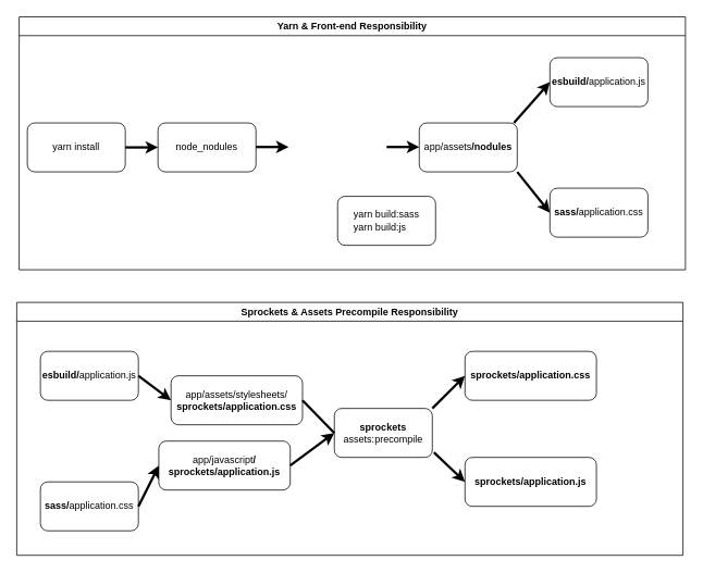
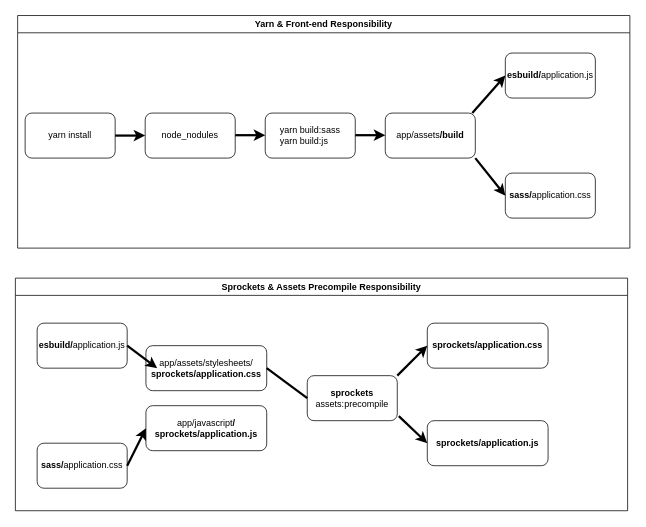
  <mxCell id="0" />
  <mxCell id="1" parent="0" />
  <mxCell id="2" value="yarn install" style="rounded=1;whiteSpace=wrap;html=1;" vertex="1" parent="1"><mxGeometry x="33" y="150" width="120" height="60" as="geometry" /></mxCell>
  <mxCell id="3" value="node_nodules" style="rounded=1;whiteSpace=wrap;html=1;" vertex="1" parent="1"><mxGeometry x="193" y="150" width="120" height="60" as="geometry" /></mxCell>
- <mxCell id="4" value="&lt;div style=&quot;text-align: left;&quot;&gt;&lt;span style=&quot;background-color: initial;&quot;&gt;yarn build:sass&lt;/span&gt;&lt;/div&gt;&lt;div style=&quot;text-align: left;&quot;&gt;&lt;span style=&quot;background-color: initial;&quot;&gt;yarn build:js&lt;/span&gt;&lt;/div&gt;" style="rounded=1;whiteSpace=wrap;html=1;" vertex="1" parent="1"><mxGeometry x="413" y="240" width="120" height="60" as="geometry" /></mxCell>
- <mxCell id="5" value="app/assets&lt;b&gt;/nodules&lt;/b&gt;" style="rounded=1;whiteSpace=wrap;html=1;" vertex="1" parent="1"><mxGeometry x="513" y="150" width="120" height="60" as="geometry" /></mxCell>
+ <mxCell id="4" value="&lt;div style=&quot;text-align: left;&quot;&gt;&lt;span style=&quot;background-color: initial;&quot;&gt;yarn build:sass&lt;/span&gt;&lt;/div&gt;&lt;div style=&quot;text-align: left;&quot;&gt;&lt;span style=&quot;background-color: initial;&quot;&gt;yarn build:js&lt;/span&gt;&lt;/div&gt;" style="rounded=1;whiteSpace=wrap;html=1;" vertex="1" parent="1"><mxGeometry x="353" y="150" width="120" height="60" as="geometry" /></mxCell>
+ <mxCell id="5" value="app/assets&lt;b&gt;/build&lt;/b&gt;" style="rounded=1;whiteSpace=wrap;html=1;" vertex="1" parent="1"><mxGeometry x="513" y="150" width="120" height="60" as="geometry" /></mxCell>
  <mxCell id="6" value="&lt;b&gt;esbuild/&lt;/b&gt;application.js" style="rounded=1;whiteSpace=wrap;html=1;" vertex="1" parent="1"><mxGeometry x="673" y="70" width="120" height="60" as="geometry" /></mxCell>
  <mxCell id="7" value="Yarn &amp;amp; Front-end Responsibility" style="swimlane;whiteSpace=wrap;html=1;" vertex="1" parent="1"><mxGeometry x="23" y="20" width="816" height="310" as="geometry" /></mxCell>
  <mxCell id="8" value="" style="endArrow=classic;html=1;rounded=0;exitX=1;exitY=0.5;exitDx=0;exitDy=0;entryX=0;entryY=0.5;entryDx=0;entryDy=0;strokeWidth=3;" edge="1" parent="7"><mxGeometry width="50" height="50" relative="1" as="geometry"><mxPoint x="290" y="159.5" as="sourcePoint" /><mxPoint x="330" y="159.5" as="targetPoint" /></mxGeometry></mxCell>
  <mxCell id="9" value="" style="endArrow=classic;html=1;rounded=0;exitX=1;exitY=0.5;exitDx=0;exitDy=0;entryX=0;entryY=0.5;entryDx=0;entryDy=0;strokeWidth=3;" edge="1" parent="7"><mxGeometry width="50" height="50" relative="1" as="geometry"><mxPoint x="450" y="159.5" as="sourcePoint" /><mxPoint x="490" y="159.5" as="targetPoint" /></mxGeometry></mxCell>
  <mxCell id="10" value="&lt;b&gt;sass/&lt;/b&gt;application.css" style="rounded=1;whiteSpace=wrap;html=1;" vertex="1" parent="7"><mxGeometry x="650" y="210" width="120" height="60" as="geometry" /></mxCell>
  <mxCell id="11" value="" style="endArrow=classic;html=1;rounded=0;exitX=1;exitY=0.5;exitDx=0;exitDy=0;entryX=0;entryY=0.5;entryDx=0;entryDy=0;strokeWidth=3;" edge="1" parent="1" source="2" target="3"><mxGeometry width="50" height="50" relative="1" as="geometry"><mxPoint x="369" y="160" as="sourcePoint" /><mxPoint x="419" y="110" as="targetPoint" /></mxGeometry></mxCell>
  <mxCell id="12" value="" style="endArrow=classic;html=1;rounded=0;entryX=0;entryY=0.5;entryDx=0;entryDy=0;strokeWidth=3;" edge="1" parent="1" target="6"><mxGeometry width="50" height="50" relative="1" as="geometry"><mxPoint x="629" y="150" as="sourcePoint" /><mxPoint x="523" y="189.5" as="targetPoint" /></mxGeometry></mxCell>
  <mxCell id="13" value="" style="endArrow=classic;html=1;rounded=0;entryX=0;entryY=0.5;entryDx=0;entryDy=0;strokeWidth=3;exitX=1;exitY=1;exitDx=0;exitDy=0;" edge="1" parent="1" source="5" target="10"><mxGeometry width="50" height="50" relative="1" as="geometry"><mxPoint x="639" y="160" as="sourcePoint" /><mxPoint x="683" y="110" as="targetPoint" /></mxGeometry></mxCell>
  <mxCell id="14" value="Sprockets &amp;amp; Assets Precompile Responsibility" style="swimlane;whiteSpace=wrap;html=1;" vertex="1" parent="1"><mxGeometry x="20" y="370" width="816" height="310" as="geometry" /></mxCell>
  <mxCell id="15" value="&lt;b&gt;sass/&lt;/b&gt;application.css" style="rounded=1;whiteSpace=wrap;html=1;" vertex="1" parent="14"><mxGeometry x="29" y="220" width="120" height="60" as="geometry" /></mxCell>
  <mxCell id="16" value="&lt;b&gt;esbuild/&lt;/b&gt;application.js" style="rounded=1;whiteSpace=wrap;html=1;" vertex="1" parent="14"><mxGeometry x="29" y="60" width="120" height="60" as="geometry" /></mxCell>
  <mxCell id="17" value="&lt;div style=&quot;&quot;&gt;&lt;b&gt;sprockets&lt;/b&gt;&lt;/div&gt;&lt;div style=&quot;text-align: left;&quot;&gt;assets:precompile&lt;/div&gt;" style="rounded=1;whiteSpace=wrap;html=1;" vertex="1" parent="14"><mxGeometry x="389" y="130" width="120" height="60" as="geometry" /></mxCell>
- <mxCell id="18" value="app/assets/stylesheets/&lt;br&gt;&lt;b style=&quot;border-color: var(--border-color);&quot;&gt;sprockets/application.css&lt;/b&gt;" style="rounded=1;whiteSpace=wrap;html=1;" vertex="1" parent="14"><mxGeometry x="189" y="90" width="161" height="60" as="geometry" /></mxCell>
+ <mxCell id="18" value="app/assets/stylesheets/&lt;br&gt;&lt;b style=&quot;border-color: var(--border-color);&quot;&gt;sprockets/application.css&lt;/b&gt;" style="rounded=1;whiteSpace=wrap;html=1;" vertex="1" parent="14"><mxGeometry x="174" y="90" width="161" height="60" as="geometry" /></mxCell>
  <mxCell id="19" value="app/javascript&lt;b&gt;/&lt;br&gt;sprockets/application.js&lt;/b&gt;" style="rounded=1;whiteSpace=wrap;html=1;" vertex="1" parent="14"><mxGeometry x="174" y="170" width="161" height="60" as="geometry" /></mxCell>
  <mxCell id="20" value="" style="endArrow=classic;html=1;rounded=0;exitX=1;exitY=0.5;exitDx=0;exitDy=0;strokeWidth=3;" edge="1" parent="14" source="16"><mxGeometry width="50" height="50" relative="1" as="geometry"><mxPoint x="143" y="-180" as="sourcePoint" /><mxPoint x="189" y="120" as="targetPoint" /></mxGeometry></mxCell>
  <mxCell id="21" value="" style="endArrow=classic;html=1;rounded=0;exitX=1;exitY=0.5;exitDx=0;exitDy=0;entryX=0;entryY=0.5;entryDx=0;entryDy=0;strokeWidth=3;" edge="1" parent="14" source="15" target="19"><mxGeometry width="50" height="50" relative="1" as="geometry"><mxPoint x="159" y="100" as="sourcePoint" /><mxPoint x="199" y="130" as="targetPoint" /></mxGeometry></mxCell>
  <mxCell id="22" value="" style="endArrow=none;html=1;rounded=0;exitX=1;exitY=0.5;exitDx=0;exitDy=0;strokeWidth=3;entryX=0;entryY=0.5;entryDx=0;entryDy=0;" edge="1" parent="14" source="18" target="17"><mxGeometry width="50" height="50" relative="1" as="geometry"><mxPoint x="159" y="100" as="sourcePoint" /><mxPoint x="199" y="130" as="targetPoint" /></mxGeometry></mxCell>
- <mxCell id="23" value="" style="endArrow=classic;html=1;rounded=0;exitX=1;exitY=0.5;exitDx=0;exitDy=0;strokeWidth=3;entryX=0;entryY=0.5;entryDx=0;entryDy=0;" edge="1" parent="14" source="19" target="17"><mxGeometry width="50" height="50" relative="1" as="geometry"><mxPoint x="360" y="130" as="sourcePoint" /><mxPoint x="399" y="170" as="targetPoint" /></mxGeometry></mxCell>
  <mxCell id="24" value="&lt;b style=&quot;border-color: var(--border-color);&quot;&gt;sprockets/application.css&lt;/b&gt;" style="rounded=1;whiteSpace=wrap;html=1;" vertex="1" parent="14"><mxGeometry x="549" y="60" width="161" height="60" as="geometry" /></mxCell>
  <mxCell id="25" value="&lt;b&gt;sprockets/application.js&lt;/b&gt;" style="rounded=1;whiteSpace=wrap;html=1;" vertex="1" parent="14"><mxGeometry x="549" y="190" width="161" height="60" as="geometry" /></mxCell>
  <mxCell id="26" value="" style="endArrow=classic;html=1;rounded=0;exitX=1;exitY=0;exitDx=0;exitDy=0;strokeWidth=3;entryX=0;entryY=0.5;entryDx=0;entryDy=0;" edge="1" parent="14" source="17" target="24"><mxGeometry width="50" height="50" relative="1" as="geometry"><mxPoint x="360" y="130" as="sourcePoint" /><mxPoint x="399" y="170" as="targetPoint" /></mxGeometry></mxCell>
  <mxCell id="27" value="" style="endArrow=classic;html=1;rounded=0;exitX=1.017;exitY=0.9;exitDx=0;exitDy=0;strokeWidth=3;entryX=0;entryY=0.5;entryDx=0;entryDy=0;exitPerimeter=0;" edge="1" parent="14" source="17" target="25"><mxGeometry width="50" height="50" relative="1" as="geometry"><mxPoint x="519" y="140" as="sourcePoint" /><mxPoint x="559" y="110" as="targetPoint" /></mxGeometry></mxCell>
